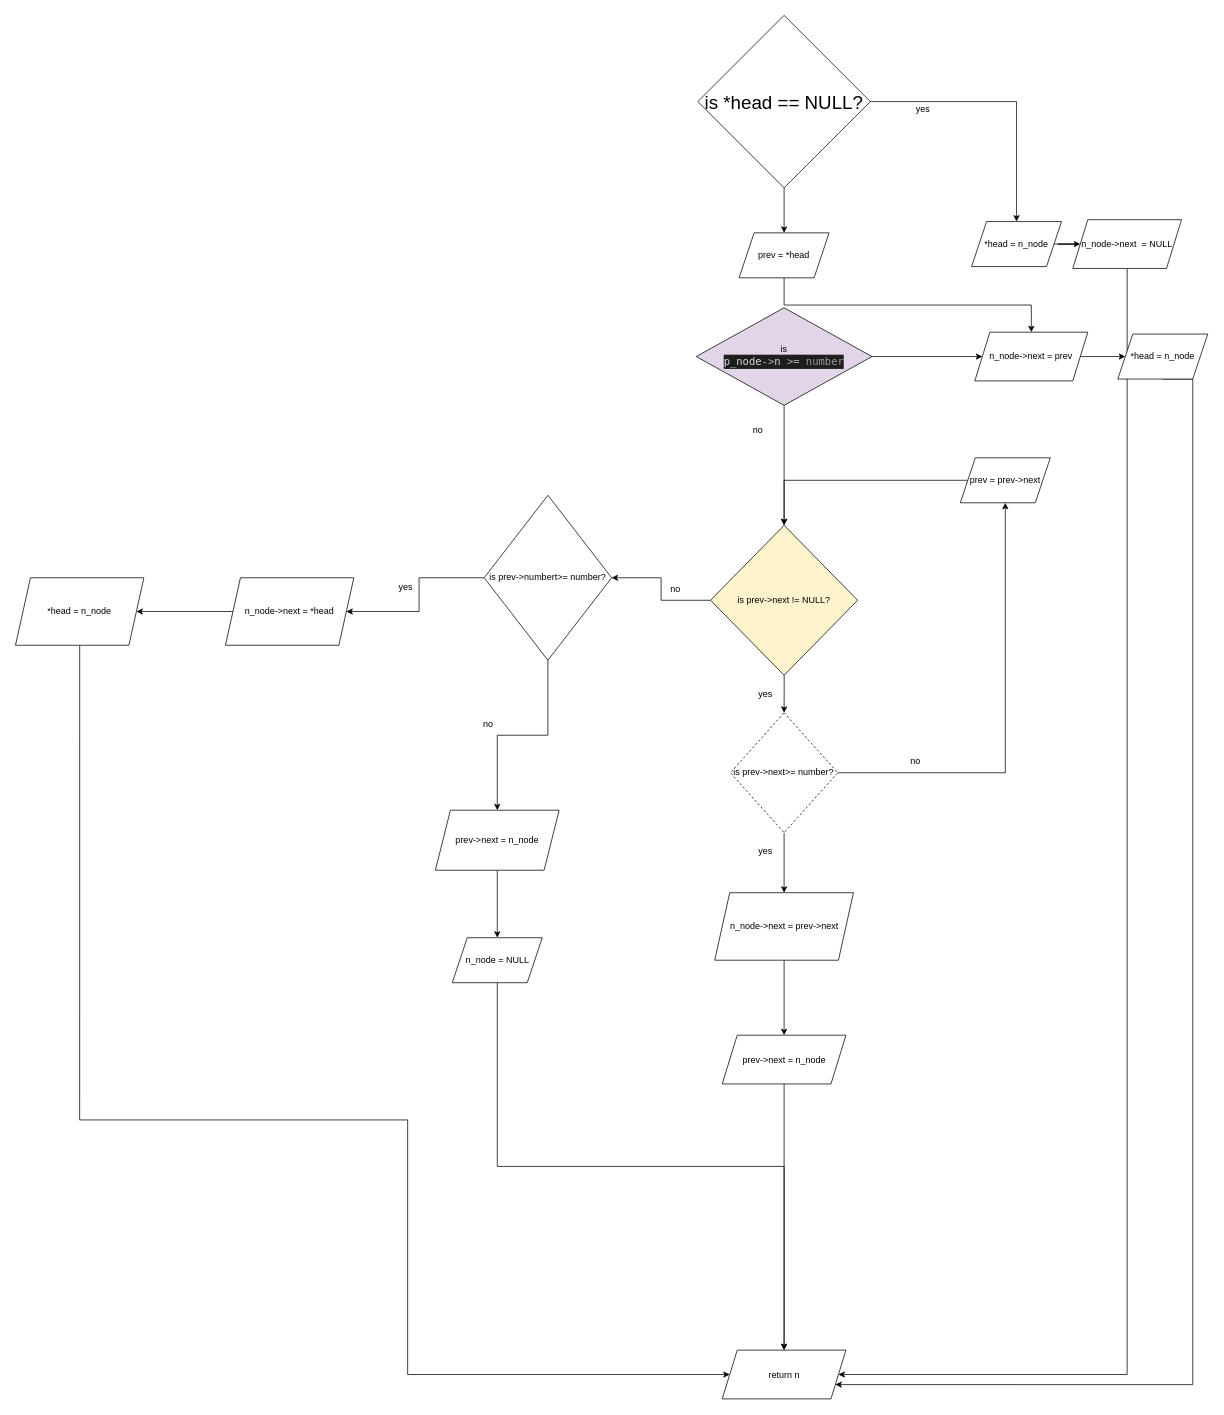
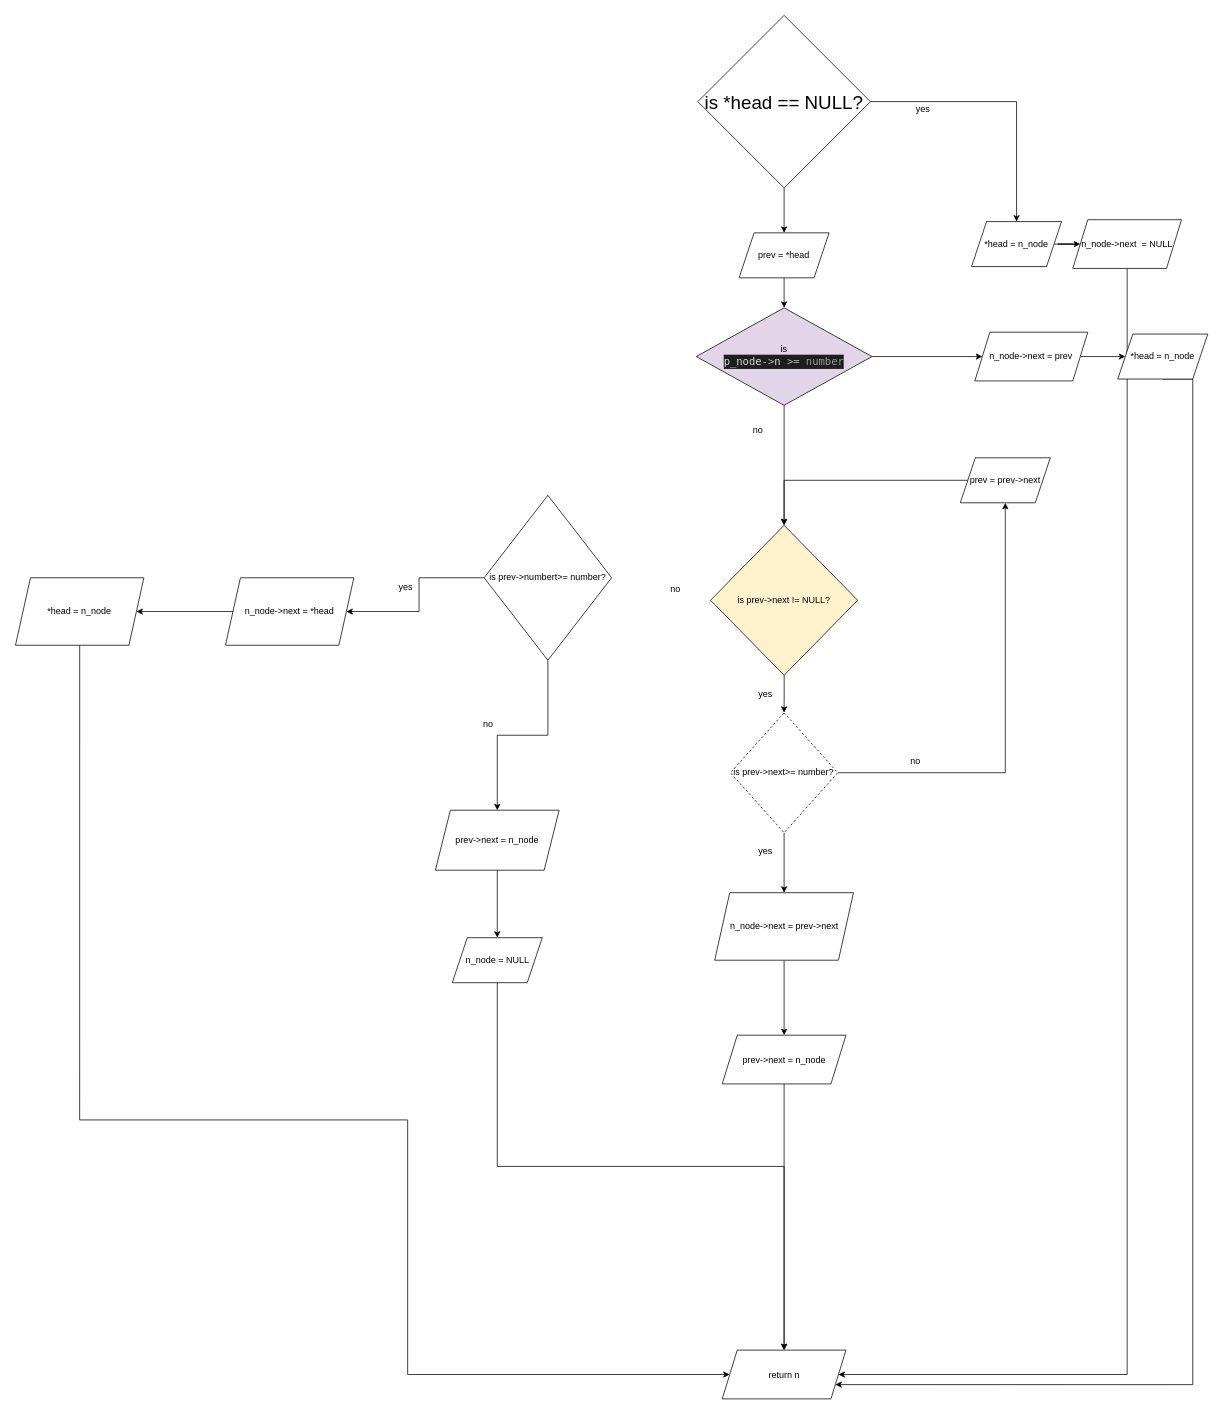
  <mxCell id="0" />
  <mxCell id="1" parent="0" />
  <mxCell id="2" style="edgeStyle=orthogonalEdgeStyle;rounded=0;orthogonalLoop=1;jettySize=auto;html=1;exitX=1;exitY=0.5;exitDx=0;exitDy=0;entryX=1;entryY=0.5;entryDx=0;entryDy=0;" parent="1" edge="1"><mxGeometry relative="1" as="geometry"><mxPoint x="1370" y="1110" as="targetPoint" /></mxGeometry></mxCell>
  <mxCell id="3" value="" style="edgeStyle=orthogonalEdgeStyle;rounded=0;orthogonalLoop=1;jettySize=auto;html=1;" edge="1" parent="1" source="5" target="7"><mxGeometry relative="1" as="geometry" /></mxCell>
  <mxCell id="4" value="" style="edgeStyle=orthogonalEdgeStyle;rounded=0;orthogonalLoop=1;jettySize=auto;html=1;" edge="1" parent="1" source="5" target="12"><mxGeometry relative="1" as="geometry" /></mxCell>
  <mxCell id="5" value="&lt;font style=&quot;font-size: 25px;&quot;&gt;is *head == NULL?&lt;/font&gt;" style="rhombus;whiteSpace=wrap;html=1;" vertex="1" parent="1"><mxGeometry x="930" y="20" width="230" height="230" as="geometry" /></mxCell>
  <mxCell id="6" value="" style="edgeStyle=orthogonalEdgeStyle;rounded=0;orthogonalLoop=1;jettySize=auto;html=1;" edge="1" parent="1" source="7" target="10"><mxGeometry relative="1" as="geometry" /></mxCell>
  <mxCell id="7" value="*head = n_node" style="shape=parallelogram;perimeter=parallelogramPerimeter;whiteSpace=wrap;html=1;fixedSize=1;" vertex="1" parent="1"><mxGeometry x="1295" y="295" width="120" height="60" as="geometry" /></mxCell>
  <mxCell id="8" value="yes" style="text;html=1;align=center;verticalAlign=middle;resizable=0;points=[];autosize=1;strokeColor=none;fillColor=none;" vertex="1" parent="1"><mxGeometry x="1210" width="40" height="30" as="geometry" y="130" /></mxCell>
  <mxCell id="9" style="edgeStyle=orthogonalEdgeStyle;rounded=0;orthogonalLoop=1;jettySize=auto;html=1;exitX=0.5;exitY=1;exitDx=0;exitDy=0;entryX=1;entryY=0.5;entryDx=0;entryDy=0;" edge="1" parent="1" source="10" target="25"><mxGeometry relative="1" as="geometry"><Array as="points"><mxPoint x="1502" y="1833" /></Array></mxGeometry></mxCell>
  <mxCell id="10" value="n_node-&amp;gt;next&amp;nbsp; = NULL" style="shape=parallelogram;perimeter=parallelogramPerimeter;whiteSpace=wrap;html=1;fixedSize=1;" vertex="1" parent="1"><mxGeometry x="1430" y="292.5" width="145" height="65" as="geometry" /></mxCell>
- <mxCell id="11" style="edgeStyle=orthogonalEdgeStyle;rounded=0;orthogonalLoop=1;jettySize=auto;html=1;exitX=0.5;exitY=1;exitDx=0;exitDy=0;" edge="1" parent="1" source="12" target="48"><mxGeometry relative="1" as="geometry" /></mxCell>
+ <mxCell id="11" style="edgeStyle=orthogonalEdgeStyle;rounded=0;orthogonalLoop=1;jettySize=auto;html=1;exitX=0.5;exitY=1;exitDx=0;exitDy=0;entryX=0.5;entryY=0;entryDx=0;entryDy=0;" edge="1" parent="1" source="12" target="45"><mxGeometry relative="1" as="geometry" /></mxCell>
  <mxCell id="12" value="prev = *head" style="shape=parallelogram;perimeter=parallelogramPerimeter;whiteSpace=wrap;html=1;fixedSize=1;" vertex="1" parent="1"><mxGeometry x="985" y="310" width="120" height="60" as="geometry" /></mxCell>
  <mxCell id="13" value="" style="edgeStyle=orthogonalEdgeStyle;rounded=0;orthogonalLoop=1;jettySize=auto;html=1;exitX=1;exitY=0.5;exitDx=0;exitDy=0;" edge="1" parent="1" source="31" target="18"><mxGeometry relative="1" as="geometry" /></mxCell>
- <mxCell id="14" value="" style="edgeStyle=orthogonalEdgeStyle;rounded=0;orthogonalLoop=1;jettySize=auto;html=1;entryX=1;entryY=0.5;entryDx=0;entryDy=0;" edge="1" parent="1" source="16" target="36"><mxGeometry relative="1" as="geometry" /></mxCell>
  <mxCell id="15" value="" style="edgeStyle=orthogonalEdgeStyle;rounded=0;orthogonalLoop=1;jettySize=auto;html=1;" edge="1" parent="1" source="16" target="31"><mxGeometry relative="1" as="geometry" /></mxCell>
  <mxCell id="16" value="is prev-&amp;gt;next != NULL?&lt;br&gt;" style="rhombus;whiteSpace=wrap;html=1;fillColor=#fff2cc;" vertex="1" parent="1"><mxGeometry x="946.88" y="700" width="196.25" height="200" as="geometry" /></mxCell>
  <mxCell id="17" style="edgeStyle=orthogonalEdgeStyle;rounded=0;orthogonalLoop=1;jettySize=auto;html=1;exitX=0;exitY=0.5;exitDx=0;exitDy=0;entryX=0.5;entryY=0;entryDx=0;entryDy=0;" edge="1" parent="1" source="18" target="16"><mxGeometry relative="1" as="geometry" /></mxCell>
  <mxCell id="18" value="prev = prev-&amp;gt;next" style="shape=parallelogram;perimeter=parallelogramPerimeter;whiteSpace=wrap;html=1;fixedSize=1;" vertex="1" parent="1"><mxGeometry x="1280" y="610" width="120" height="60" as="geometry" /></mxCell>
  <mxCell id="19" value="no" style="text;html=1;align=center;verticalAlign=middle;resizable=0;points=[];autosize=1;strokeColor=none;fillColor=none;" vertex="1" parent="1"><mxGeometry x="1200" y="1000" width="40" height="30" as="geometry" /></mxCell>
  <mxCell id="20" value="" style="edgeStyle=orthogonalEdgeStyle;rounded=0;orthogonalLoop=1;jettySize=auto;html=1;" edge="1" parent="1" source="21" target="24"><mxGeometry relative="1" as="geometry" /></mxCell>
  <mxCell id="21" value="n_node-&amp;gt;next = prev-&amp;gt;next" style="shape=parallelogram;perimeter=parallelogramPerimeter;whiteSpace=wrap;html=1;fixedSize=1;" vertex="1" parent="1"><mxGeometry x="952.5" y="1190" width="185" height="90" as="geometry" /></mxCell>
  <mxCell id="22" value="yes" style="text;html=1;align=center;verticalAlign=middle;resizable=0;points=[];autosize=1;strokeColor=none;fillColor=none;" vertex="1" parent="1"><mxGeometry x="1000" y="1120" width="40" height="30" as="geometry" /></mxCell>
  <mxCell id="23" value="" style="edgeStyle=orthogonalEdgeStyle;rounded=0;orthogonalLoop=1;jettySize=auto;html=1;" edge="1" parent="1" source="24" target="25"><mxGeometry relative="1" as="geometry" /></mxCell>
  <mxCell id="24" value="prev-&amp;gt;next = n_node" style="shape=parallelogram;perimeter=parallelogramPerimeter;whiteSpace=wrap;html=1;fixedSize=1;" vertex="1" parent="1"><mxGeometry x="962.5" y="1380" width="165" height="65" as="geometry" /></mxCell>
  <mxCell id="25" value="return n" style="shape=parallelogram;perimeter=parallelogramPerimeter;whiteSpace=wrap;html=1;fixedSize=1;" vertex="1" parent="1"><mxGeometry x="962.5" y="1800" width="165" height="65" as="geometry" /></mxCell>
  <mxCell id="26" value="" style="edgeStyle=orthogonalEdgeStyle;rounded=0;orthogonalLoop=1;jettySize=auto;html=1;" edge="1" parent="1" source="27" target="29"><mxGeometry relative="1" as="geometry" /></mxCell>
  <mxCell id="27" value="n_node-&amp;gt;next = *head" style="shape=parallelogram;perimeter=parallelogramPerimeter;whiteSpace=wrap;html=1;fixedSize=1;" vertex="1" parent="1"><mxGeometry x="300" y="770" width="171.25" height="90" as="geometry" /></mxCell>
  <mxCell id="28" style="edgeStyle=orthogonalEdgeStyle;rounded=0;orthogonalLoop=1;jettySize=auto;html=1;exitX=0.5;exitY=1;exitDx=0;exitDy=0;entryX=0;entryY=0.5;entryDx=0;entryDy=0;" edge="1" parent="1" source="29" target="25"><mxGeometry relative="1" as="geometry"><Array as="points"><mxPoint x="543" y="1493" /></Array></mxGeometry></mxCell>
  <mxCell id="29" value="*head = n_node" style="shape=parallelogram;perimeter=parallelogramPerimeter;whiteSpace=wrap;html=1;fixedSize=1;" vertex="1" parent="1"><mxGeometry x="20" y="770" width="171.25" height="90" as="geometry" /></mxCell>
  <mxCell id="30" style="edgeStyle=orthogonalEdgeStyle;rounded=0;orthogonalLoop=1;jettySize=auto;html=1;exitX=0.5;exitY=1;exitDx=0;exitDy=0;entryX=0.5;entryY=0;entryDx=0;entryDy=0;" edge="1" parent="1" source="31" target="21"><mxGeometry relative="1" as="geometry" /></mxCell>
  <mxCell id="31" value="is prev-&amp;gt;next&amp;gt;= number?" style="rhombus;whiteSpace=wrap;html=1;dashed=1;" vertex="1" parent="1"><mxGeometry x="973.44" y="950" width="143.12" height="160" as="geometry" /></mxCell>
  <mxCell id="32" value="yes" style="text;html=1;align=center;verticalAlign=middle;resizable=0;points=[];autosize=1;strokeColor=none;fillColor=none;" vertex="1" parent="1"><mxGeometry x="1000" y="910" width="40" height="30" as="geometry" /></mxCell>
  <mxCell id="33" value="no" style="text;html=1;align=center;verticalAlign=middle;resizable=0;points=[];autosize=1;strokeColor=none;fillColor=none;" vertex="1" parent="1"><mxGeometry x="880" y="770" width="40" height="30" as="geometry" /></mxCell>
  <mxCell id="34" value="" style="edgeStyle=orthogonalEdgeStyle;rounded=0;orthogonalLoop=1;jettySize=auto;html=1;" edge="1" parent="1" source="36" target="38"><mxGeometry relative="1" as="geometry" /></mxCell>
  <mxCell id="35" style="edgeStyle=orthogonalEdgeStyle;rounded=0;orthogonalLoop=1;jettySize=auto;html=1;exitX=0;exitY=0.5;exitDx=0;exitDy=0;entryX=1;entryY=0.5;entryDx=0;entryDy=0;" edge="1" parent="1" source="36" target="27"><mxGeometry relative="1" as="geometry" /></mxCell>
  <mxCell id="36" value="is prev-&amp;gt;numbert&amp;gt;= number?&lt;br&gt;" style="rhombus;whiteSpace=wrap;html=1;" vertex="1" parent="1"><mxGeometry x="645" y="660" width="170" height="220" as="geometry" /></mxCell>
  <mxCell id="37" value="" style="edgeStyle=orthogonalEdgeStyle;rounded=0;orthogonalLoop=1;jettySize=auto;html=1;" edge="1" parent="1" source="38" target="40"><mxGeometry relative="1" as="geometry" /></mxCell>
  <mxCell id="38" value="prev-&amp;gt;next = n_node" style="shape=parallelogram;perimeter=parallelogramPerimeter;whiteSpace=wrap;html=1;fixedSize=1;" vertex="1" parent="1"><mxGeometry x="580" y="1080" width="165" height="80" as="geometry" /></mxCell>
  <mxCell id="39" style="edgeStyle=orthogonalEdgeStyle;rounded=0;orthogonalLoop=1;jettySize=auto;html=1;exitX=0.5;exitY=1;exitDx=0;exitDy=0;entryX=0.5;entryY=0;entryDx=0;entryDy=0;" edge="1" parent="1" source="40" target="25"><mxGeometry relative="1" as="geometry" /></mxCell>
  <mxCell id="40" value="n_node = NULL" style="shape=parallelogram;perimeter=parallelogramPerimeter;whiteSpace=wrap;html=1;fixedSize=1;" vertex="1" parent="1"><mxGeometry x="602.5" y="1250" width="120" height="60" as="geometry" /></mxCell>
  <mxCell id="41" value="no" style="text;html=1;align=center;verticalAlign=middle;resizable=0;points=[];autosize=1;strokeColor=none;fillColor=none;" vertex="1" parent="1"><mxGeometry x="630" y="950" width="40" height="30" as="geometry" /></mxCell>
  <mxCell id="42" value="yes" style="text;html=1;align=center;verticalAlign=middle;resizable=0;points=[];autosize=1;strokeColor=none;fillColor=none;" vertex="1" parent="1"><mxGeometry x="520" y="768" width="40" height="30" as="geometry" /></mxCell>
  <mxCell id="43" style="edgeStyle=orthogonalEdgeStyle;rounded=0;orthogonalLoop=1;jettySize=auto;html=1;exitX=0.5;exitY=1;exitDx=0;exitDy=0;entryX=0.5;entryY=0;entryDx=0;entryDy=0;" edge="1" parent="1" source="45" target="16"><mxGeometry relative="1" as="geometry" /></mxCell>
  <mxCell id="44" value="" style="edgeStyle=orthogonalEdgeStyle;rounded=0;orthogonalLoop=1;jettySize=auto;html=1;" edge="1" parent="1" source="45" target="48"><mxGeometry relative="1" as="geometry" /></mxCell>
  <mxCell id="45" value="is &lt;div style=&quot;color: rgb(218, 218, 218); background-color: rgb(30, 30, 30); font-family: &amp;quot;Droid Sans Mono&amp;quot;, &amp;quot;monospace&amp;quot;, monospace; font-weight: normal; font-size: 14px; line-height: 19px;&quot;&gt;&lt;div&gt;p_node&lt;span style=&quot;color: #b4b4b4;&quot;&gt;-&amp;gt;&lt;/span&gt;&lt;span style=&quot;color: #dadada;&quot;&gt;n&lt;/span&gt;&lt;span style=&quot;color: #dadada;&quot;&gt; &lt;/span&gt;&lt;span style=&quot;color: #b4b4b4;&quot;&gt;&amp;gt;=&lt;/span&gt;&lt;span style=&quot;color: #dadada;&quot;&gt; &lt;/span&gt;&lt;span style=&quot;color: #9a9a9a;&quot;&gt;number&lt;/span&gt;&lt;/div&gt;&lt;/div&gt;" style="rhombus;whiteSpace=wrap;html=1;fillColor=#e1d5e7;" vertex="1" parent="1"><mxGeometry x="927.82" y="410" width="234.37" height="130" as="geometry" /></mxCell>
  <mxCell id="46" value="no" style="text;html=1;align=center;verticalAlign=middle;resizable=0;points=[];autosize=1;strokeColor=none;fillColor=none;" vertex="1" parent="1"><mxGeometry x="990" y="558" width="40" height="30" as="geometry" /></mxCell>
  <mxCell id="47" style="edgeStyle=orthogonalEdgeStyle;rounded=0;orthogonalLoop=1;jettySize=auto;html=1;exitX=1;exitY=0.5;exitDx=0;exitDy=0;" edge="1" parent="1" source="48" target="50"><mxGeometry relative="1" as="geometry" /></mxCell>
  <mxCell id="48" value="n_node-&amp;gt;next = prev" style="shape=parallelogram;perimeter=parallelogramPerimeter;whiteSpace=wrap;html=1;fixedSize=1;" vertex="1" parent="1"><mxGeometry x="1299.38" y="442.5" width="150.63" height="65" as="geometry" /></mxCell>
  <mxCell id="49" style="edgeStyle=orthogonalEdgeStyle;rounded=0;orthogonalLoop=1;jettySize=auto;html=1;exitX=0.5;exitY=1;exitDx=0;exitDy=0;entryX=1;entryY=0.75;entryDx=0;entryDy=0;" edge="1" parent="1" source="50" target="25"><mxGeometry relative="1" as="geometry"><Array as="points"><mxPoint x="1590" y="505" /><mxPoint x="1590" y="1846" /></Array></mxGeometry></mxCell>
  <mxCell id="50" value="*head = n_node" style="shape=parallelogram;perimeter=parallelogramPerimeter;whiteSpace=wrap;html=1;fixedSize=1;" vertex="1" parent="1"><mxGeometry x="1490" y="445" width="120" height="60" as="geometry" /></mxCell>
